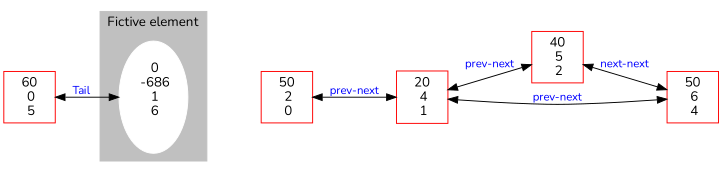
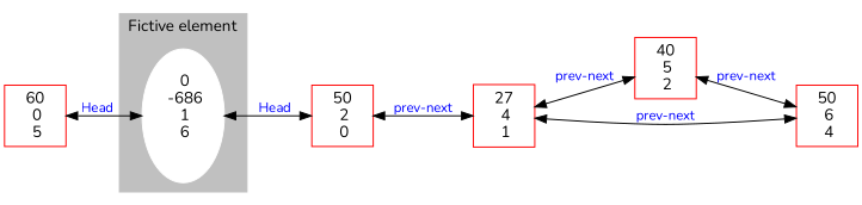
  digraph {
    fontname=Nunito
    rankdir=LR
    node [color=red fontname=Nunito fontsize=14 shape=record]
    edge [color=black dir=both fontcolor=blue fontname=Nunito fontsize=12]
    n1 [color=white label=" 0\n -686\n 1\n 6\n " shape=ellipse style=filled]
    n2 [label="   50\n 2\n 0\n "]
-   n3 [label="   20\n 4\n 1\n "]
+   n3 [label="   27\n 4\n 1\n "]
    n4 [label="   40\n 5\n 2\n "]
    n5 [label="   50\n 6\n 4\n "]
    n6 [label="   60\n 0\n 5\n "]
    subgraph cluster_1 {
      color=grey
      label="Fictive element"
      style=filled
      n1
    }
+   n1 -> n2 [label=Head]
    n2 -> n3 [label="prev-next"]
    n3 -> n4 [label="prev-next"]
-   n4 -> n5 [label="next-next"]
+   n4 -> n5 [label="prev-next"]
    n5 -> n3 [label="prev-next"]
-   n6 -> n1 [label=Tail]
+   n6 -> n1 [label=Head]
  }
